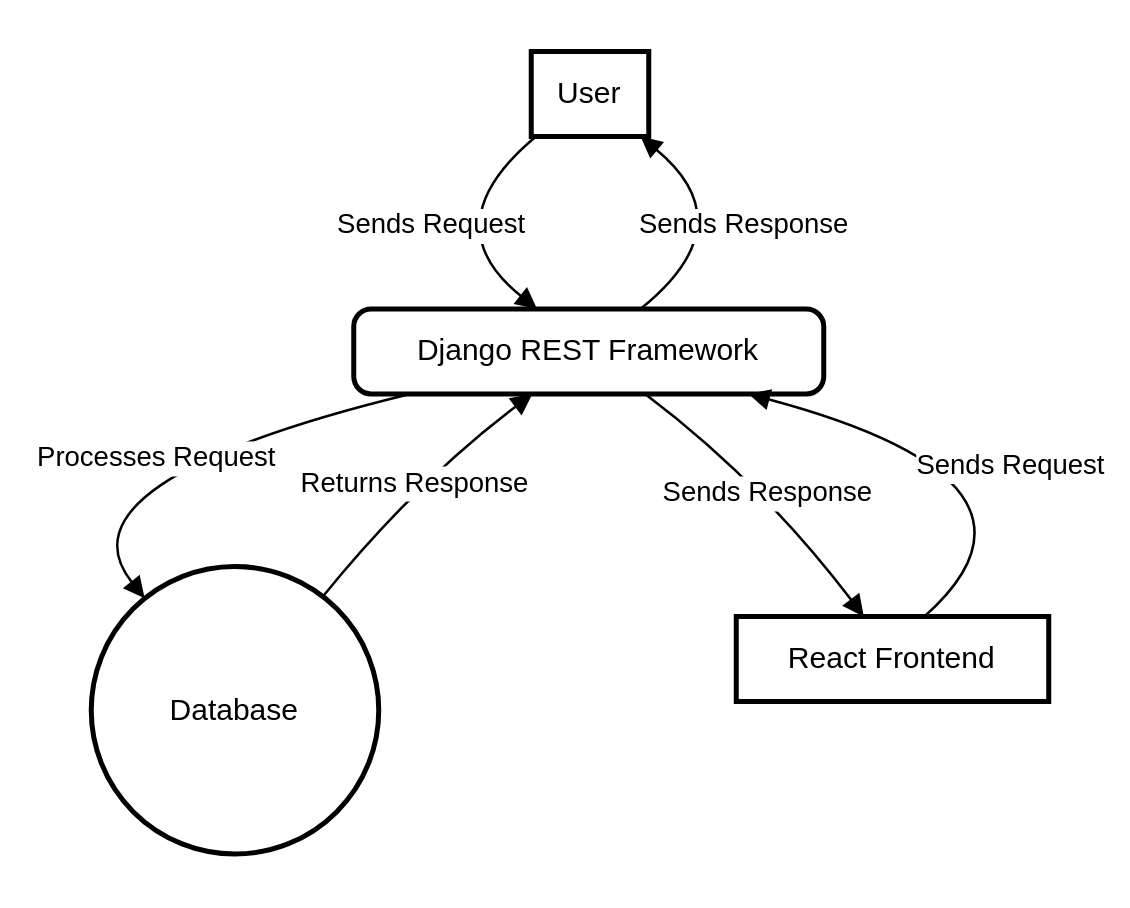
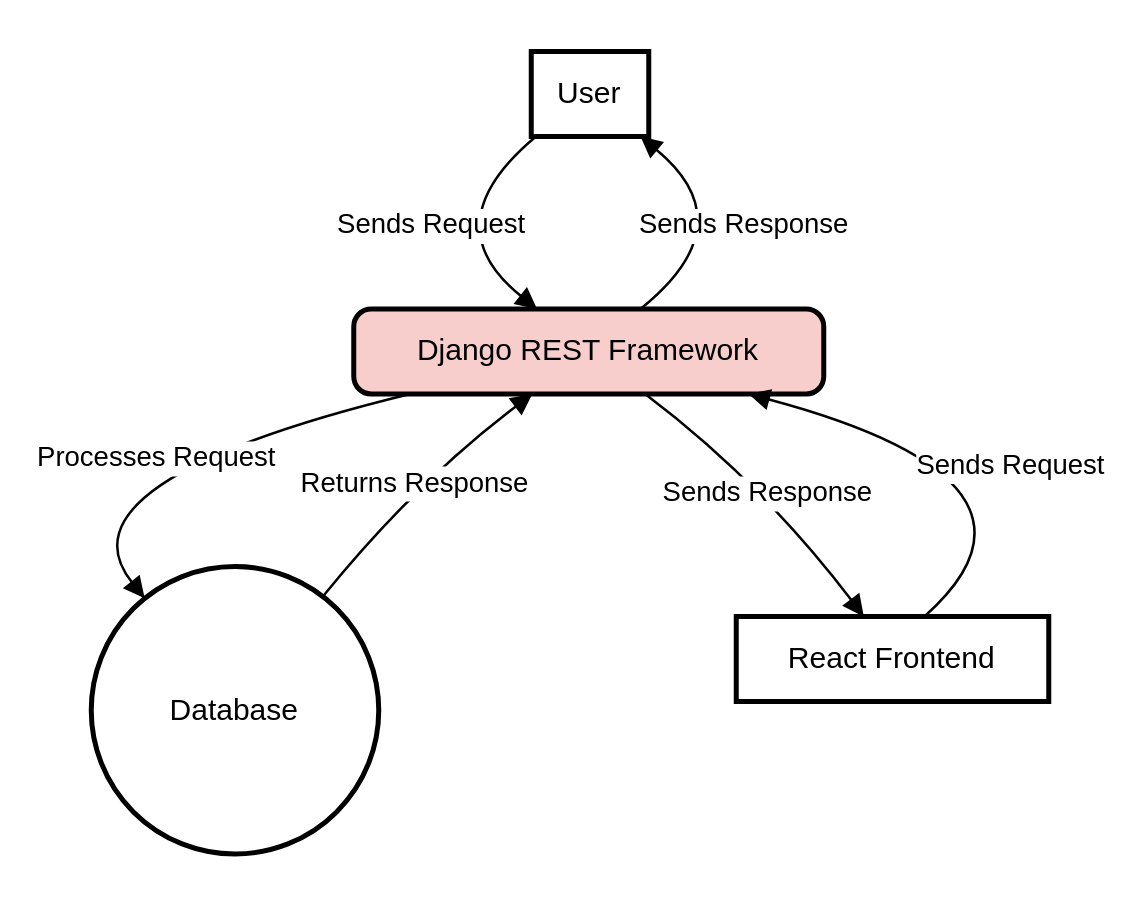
  <mxCell id="0" />
  <mxCell id="1" parent="0" />
  <mxCell id="2" value="User" style="whiteSpace=wrap;strokeWidth=2;" vertex="1" parent="1"><mxGeometry x="212" width="47" height="34" as="geometry" y="20" /></mxCell>
- <mxCell id="3" value="Django REST Framework" style="rounded=1;absoluteArcSize=1;arcSize=14;whiteSpace=wrap;strokeWidth=2;" vertex="1" parent="1"><mxGeometry x="141" y="123" width="188" height="34" as="geometry" /></mxCell>
+ <mxCell id="3" value="Django REST Framework" style="rounded=1;absoluteArcSize=1;arcSize=14;whiteSpace=wrap;strokeWidth=2;fillColor=#f8cecc;" vertex="1" parent="1"><mxGeometry x="141" y="123" width="188" height="34" as="geometry" /></mxCell>
  <mxCell id="4" value="Database" style="ellipse;strokeWidth=2;whiteSpace=wrap;" vertex="1" parent="1"><mxGeometry x="36" y="226" width="115" height="115" as="geometry" /></mxCell>
  <mxCell id="5" value="React Frontend" style="whiteSpace=wrap;strokeWidth=2;" vertex="1" parent="1"><mxGeometry x="294" y="246" width="125" height="34" as="geometry" /></mxCell>
  <mxCell id="6" value="Sends Request" style="curved=1;startArrow=none;endArrow=block;exitX=0.04;exitY=1;entryX=0.39;entryY=0;" edge="1" parent="1" source="2" target="3"><mxGeometry relative="1" as="geometry"><Array as="points"><mxPoint x="172" y="89" /></Array></mxGeometry></mxCell>
  <mxCell id="7" value="Processes Request" style="curved=1;startArrow=none;endArrow=block;exitX=0.12;exitY=1;entryX=0.1;entryY=0;" edge="1" parent="1" source="3" target="4"><mxGeometry relative="1" as="geometry"><Array as="points"><mxPoint x="20" y="192" /></Array></mxGeometry></mxCell>
  <mxCell id="8" value="Returns Response" style="curved=1;startArrow=none;endArrow=block;exitX=0.89;exitY=0;entryX=0.38;entryY=1;" edge="1" parent="1" source="4" target="3"><mxGeometry relative="1" as="geometry"><Array as="points"><mxPoint x="166" y="192" /></Array></mxGeometry></mxCell>
  <mxCell id="9" value="Sends Response" style="curved=1;startArrow=none;endArrow=block;exitX=0.61;exitY=0;entryX=0.93;entryY=1;" edge="1" parent="1" source="3" target="2"><mxGeometry relative="1" as="geometry"><Array as="points"><mxPoint x="298" y="89" /></Array></mxGeometry></mxCell>
  <mxCell id="10" value="Sends Response" style="curved=1;startArrow=none;endArrow=block;exitX=0.62;exitY=1;entryX=0.41;entryY=0.01;" edge="1" parent="1" source="3" target="5"><mxGeometry relative="1" as="geometry"><Array as="points"><mxPoint x="304" y="192" /></Array></mxGeometry></mxCell>
  <mxCell id="11" value="Sends Request" style="curved=1;startArrow=none;endArrow=block;exitX=0.6;exitY=0.01;entryX=0.84;entryY=1;" edge="1" parent="1" source="5" target="3"><mxGeometry relative="1" as="geometry"><Array as="points"><mxPoint x="430" y="192" /></Array></mxGeometry></mxCell>
